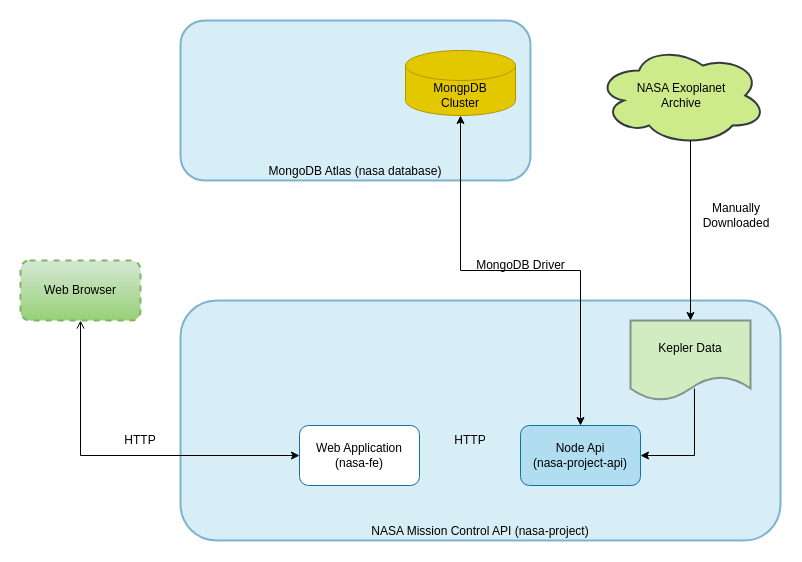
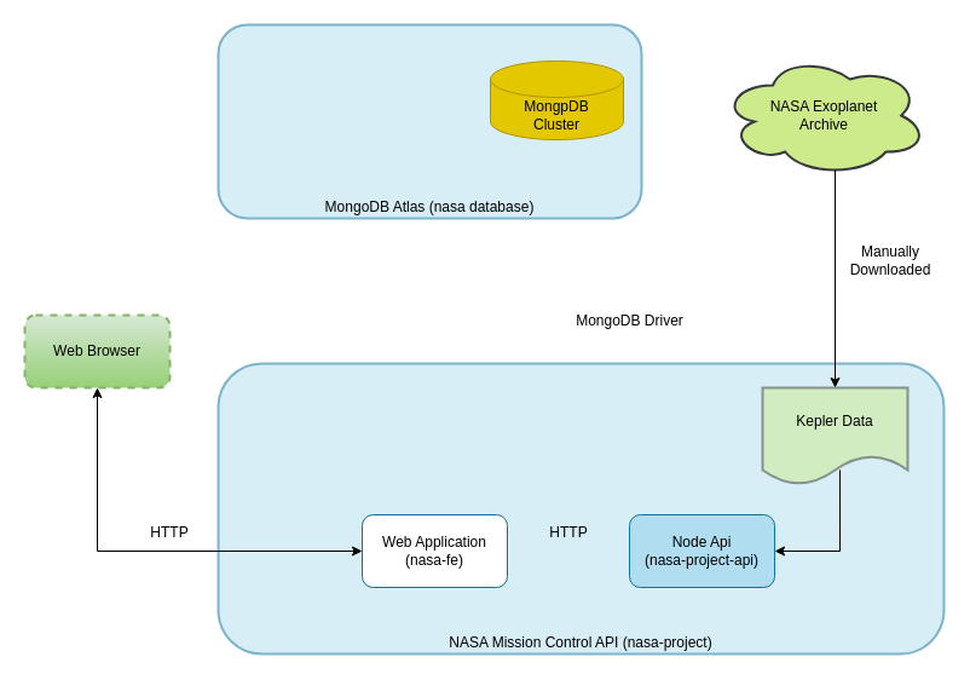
  <mxCell id="0" />
  <mxCell id="1" parent="0" />
  <mxCell id="2" value="NASA Mission Control API (nasa-project)" style="rounded=1;whiteSpace=wrap;html=1;fillColor=#b1ddf0;strokeColor=#10739e;align=center;verticalAlign=bottom;opacity=50;strokeWidth=2;" parent="1" vertex="1"><mxGeometry x="180" y="300" width="600" height="240" as="geometry" /></mxCell>
  <mxCell id="3" value="&lt;font color=&quot;#000000&quot;&gt;Web Application&lt;br&gt;(nasa-fe)&lt;/font&gt;" style="rounded=1;whiteSpace=wrap;html=1;fillColor=#ffffff;strokeColor=#10739e;" parent="1" vertex="1"><mxGeometry x="299" y="425" width="120" height="60" as="geometry" /></mxCell>
  <mxCell id="4" value="&lt;font color=&quot;#000000&quot;&gt;Node Api&lt;br&gt;(nasa-project-api)&lt;/font&gt;" style="rounded=1;whiteSpace=wrap;html=1;fillColor=#b1ddf0;strokeColor=#10739e;" parent="1" vertex="1"><mxGeometry x="520" y="425" width="120" height="60" as="geometry" /></mxCell>
  <mxCell id="5" value="&lt;font color=&quot;#000000&quot;&gt;Web Browser&lt;/font&gt;" style="rounded=1;whiteSpace=wrap;html=1;strokeWidth=2;fillColor=#d5e8d4;strokeColor=#82b366;gradientColor=#97d077;dashed=1;" parent="1" vertex="1"><mxGeometry x="20" y="260" width="120" height="60" as="geometry" /></mxCell>
- <mxCell id="6" value="" style="endArrow=open;startArrow=classic;html=1;rounded=0;entryX=0.5;entryY=1;entryDx=0;entryDy=0;exitX=0;exitY=0.5;exitDx=0;exitDy=0;edgeStyle=orthogonalEdgeStyle;strokeColor=#000000;" parent="1" source="3" target="5" edge="1"><mxGeometry width="50" height="50" relative="1" as="geometry"><mxPoint x="380" y="640" as="sourcePoint" /><mxPoint x="430" y="590" as="targetPoint" /></mxGeometry></mxCell>
+ <mxCell id="6" value="" style="endArrow=classic;startArrow=classic;html=1;rounded=0;entryX=0.5;entryY=1;entryDx=0;entryDy=0;exitX=0;exitY=0.5;exitDx=0;exitDy=0;edgeStyle=orthogonalEdgeStyle;strokeColor=#000000;" parent="1" source="3" target="5" edge="1"><mxGeometry width="50" height="50" relative="1" as="geometry"><mxPoint x="380" y="640" as="sourcePoint" /><mxPoint x="430" y="590" as="targetPoint" /></mxGeometry></mxCell>
  <mxCell id="7" value="&lt;font color=&quot;#000000&quot;&gt;HTTP&lt;/font&gt;" style="text;html=1;strokeColor=none;fillColor=none;align=center;verticalAlign=middle;whiteSpace=wrap;rounded=0;opacity=50;" parent="1" vertex="1"><mxGeometry x="110" y="425" width="60" height="30" as="geometry" /></mxCell>
  <mxCell id="8" value="&lt;font color=&quot;#000000&quot;&gt;HTTP&lt;/font&gt;" style="text;html=1;strokeColor=none;fillColor=none;align=center;verticalAlign=middle;whiteSpace=wrap;rounded=0;opacity=50;" parent="1" vertex="1"><mxGeometry x="440" y="425" width="60" height="30" as="geometry" /></mxCell>
  <mxCell id="9" value="&lt;font color=&quot;#000000&quot;&gt;NASA Exoplanet&lt;br&gt;Archive&lt;/font&gt;" style="ellipse;shape=cloud;whiteSpace=wrap;html=1;rounded=1;strokeWidth=2;fillColor=#cdeb8b;strokeColor=#36393d;" parent="1" vertex="1"><mxGeometry x="596" y="45" width="170" height="100" as="geometry" /></mxCell>
  <mxCell id="10" value="&lt;font color=&quot;#000000&quot;&gt;Kepler Data&lt;/font&gt;" style="shape=document;whiteSpace=wrap;html=1;boundedLbl=1;rounded=1;strokeWidth=2;opacity=50;fillColor=#cdeb8b;strokeColor=#36393d;" parent="1" vertex="1"><mxGeometry x="630" y="320" width="120" height="80" as="geometry" /></mxCell>
  <mxCell id="11" value="" style="endArrow=classic;html=1;rounded=0;entryX=0.5;entryY=0;entryDx=0;entryDy=0;strokeColor=#000000;" parent="1" target="10" edge="1"><mxGeometry width="50" height="50" relative="1" as="geometry"><mxPoint x="690" y="140" as="sourcePoint" /><mxPoint x="430" y="580" as="targetPoint" /></mxGeometry></mxCell>
  <mxCell id="12" value="" style="endArrow=classic;html=1;rounded=0;exitX=0.533;exitY=0.85;exitDx=0;exitDy=0;exitPerimeter=0;entryX=1;entryY=0.5;entryDx=0;entryDy=0;edgeStyle=orthogonalEdgeStyle;strokeColor=#000000;" parent="1" source="10" target="4" edge="1"><mxGeometry width="50" height="50" relative="1" as="geometry"><mxPoint x="380" y="630" as="sourcePoint" /><mxPoint x="430" y="580" as="targetPoint" /></mxGeometry></mxCell>
  <mxCell id="13" value="&lt;font color=&quot;#000000&quot;&gt;Manually Downloaded&lt;/font&gt;" style="text;html=1;strokeColor=none;fillColor=none;align=center;verticalAlign=middle;whiteSpace=wrap;rounded=0;opacity=50;" parent="1" vertex="1"><mxGeometry x="706" y="200" width="60" height="30" as="geometry" /></mxCell>
  <mxCell id="14" value="&lt;font color=&quot;#000000&quot;&gt;MongoDB Atlas (nasa database)&lt;/font&gt;" style="rounded=1;whiteSpace=wrap;html=1;fillColor=#b1ddf0;strokeColor=#10739e;align=center;verticalAlign=bottom;opacity=50;strokeWidth=2;" vertex="1" parent="1"><mxGeometry x="180" y="20" width="350" height="160" as="geometry" /></mxCell>
  <mxCell id="15" value="MongpDB&lt;br&gt;Cluster" style="shape=cylinder3;whiteSpace=wrap;html=1;boundedLbl=1;backgroundOutline=1;size=15;fillColor=#e3c800;fontColor=#000000;strokeColor=#B09500;" vertex="1" parent="1"><mxGeometry x="405" y="50" width="110" height="65" as="geometry" /></mxCell>
- <mxCell id="16" value="" style="endArrow=classic;startArrow=classic;html=1;fontColor=#000000;exitX=0.5;exitY=0;exitDx=0;exitDy=0;entryX=0.5;entryY=1;entryDx=0;entryDy=0;entryPerimeter=0;edgeStyle=orthogonalEdgeStyle;fillColor=#000000;strokeColor=#000000;rounded=0;" edge="1" parent="1" source="4" target="15"><mxGeometry width="50" height="50" relative="1" as="geometry"><mxPoint x="600" y="310" as="sourcePoint" /><mxPoint x="650" y="260" as="targetPoint" /></mxGeometry></mxCell>
  <mxCell id="17" value="&lt;font color=&quot;#000000&quot;&gt;MongoDB Driver&lt;/font&gt;" style="text;html=1;strokeColor=none;fillColor=none;align=center;verticalAlign=middle;whiteSpace=wrap;rounded=0;opacity=50;" vertex="1" parent="1"><mxGeometry x="460" y="250" width="121" height="30" as="geometry" /></mxCell>
